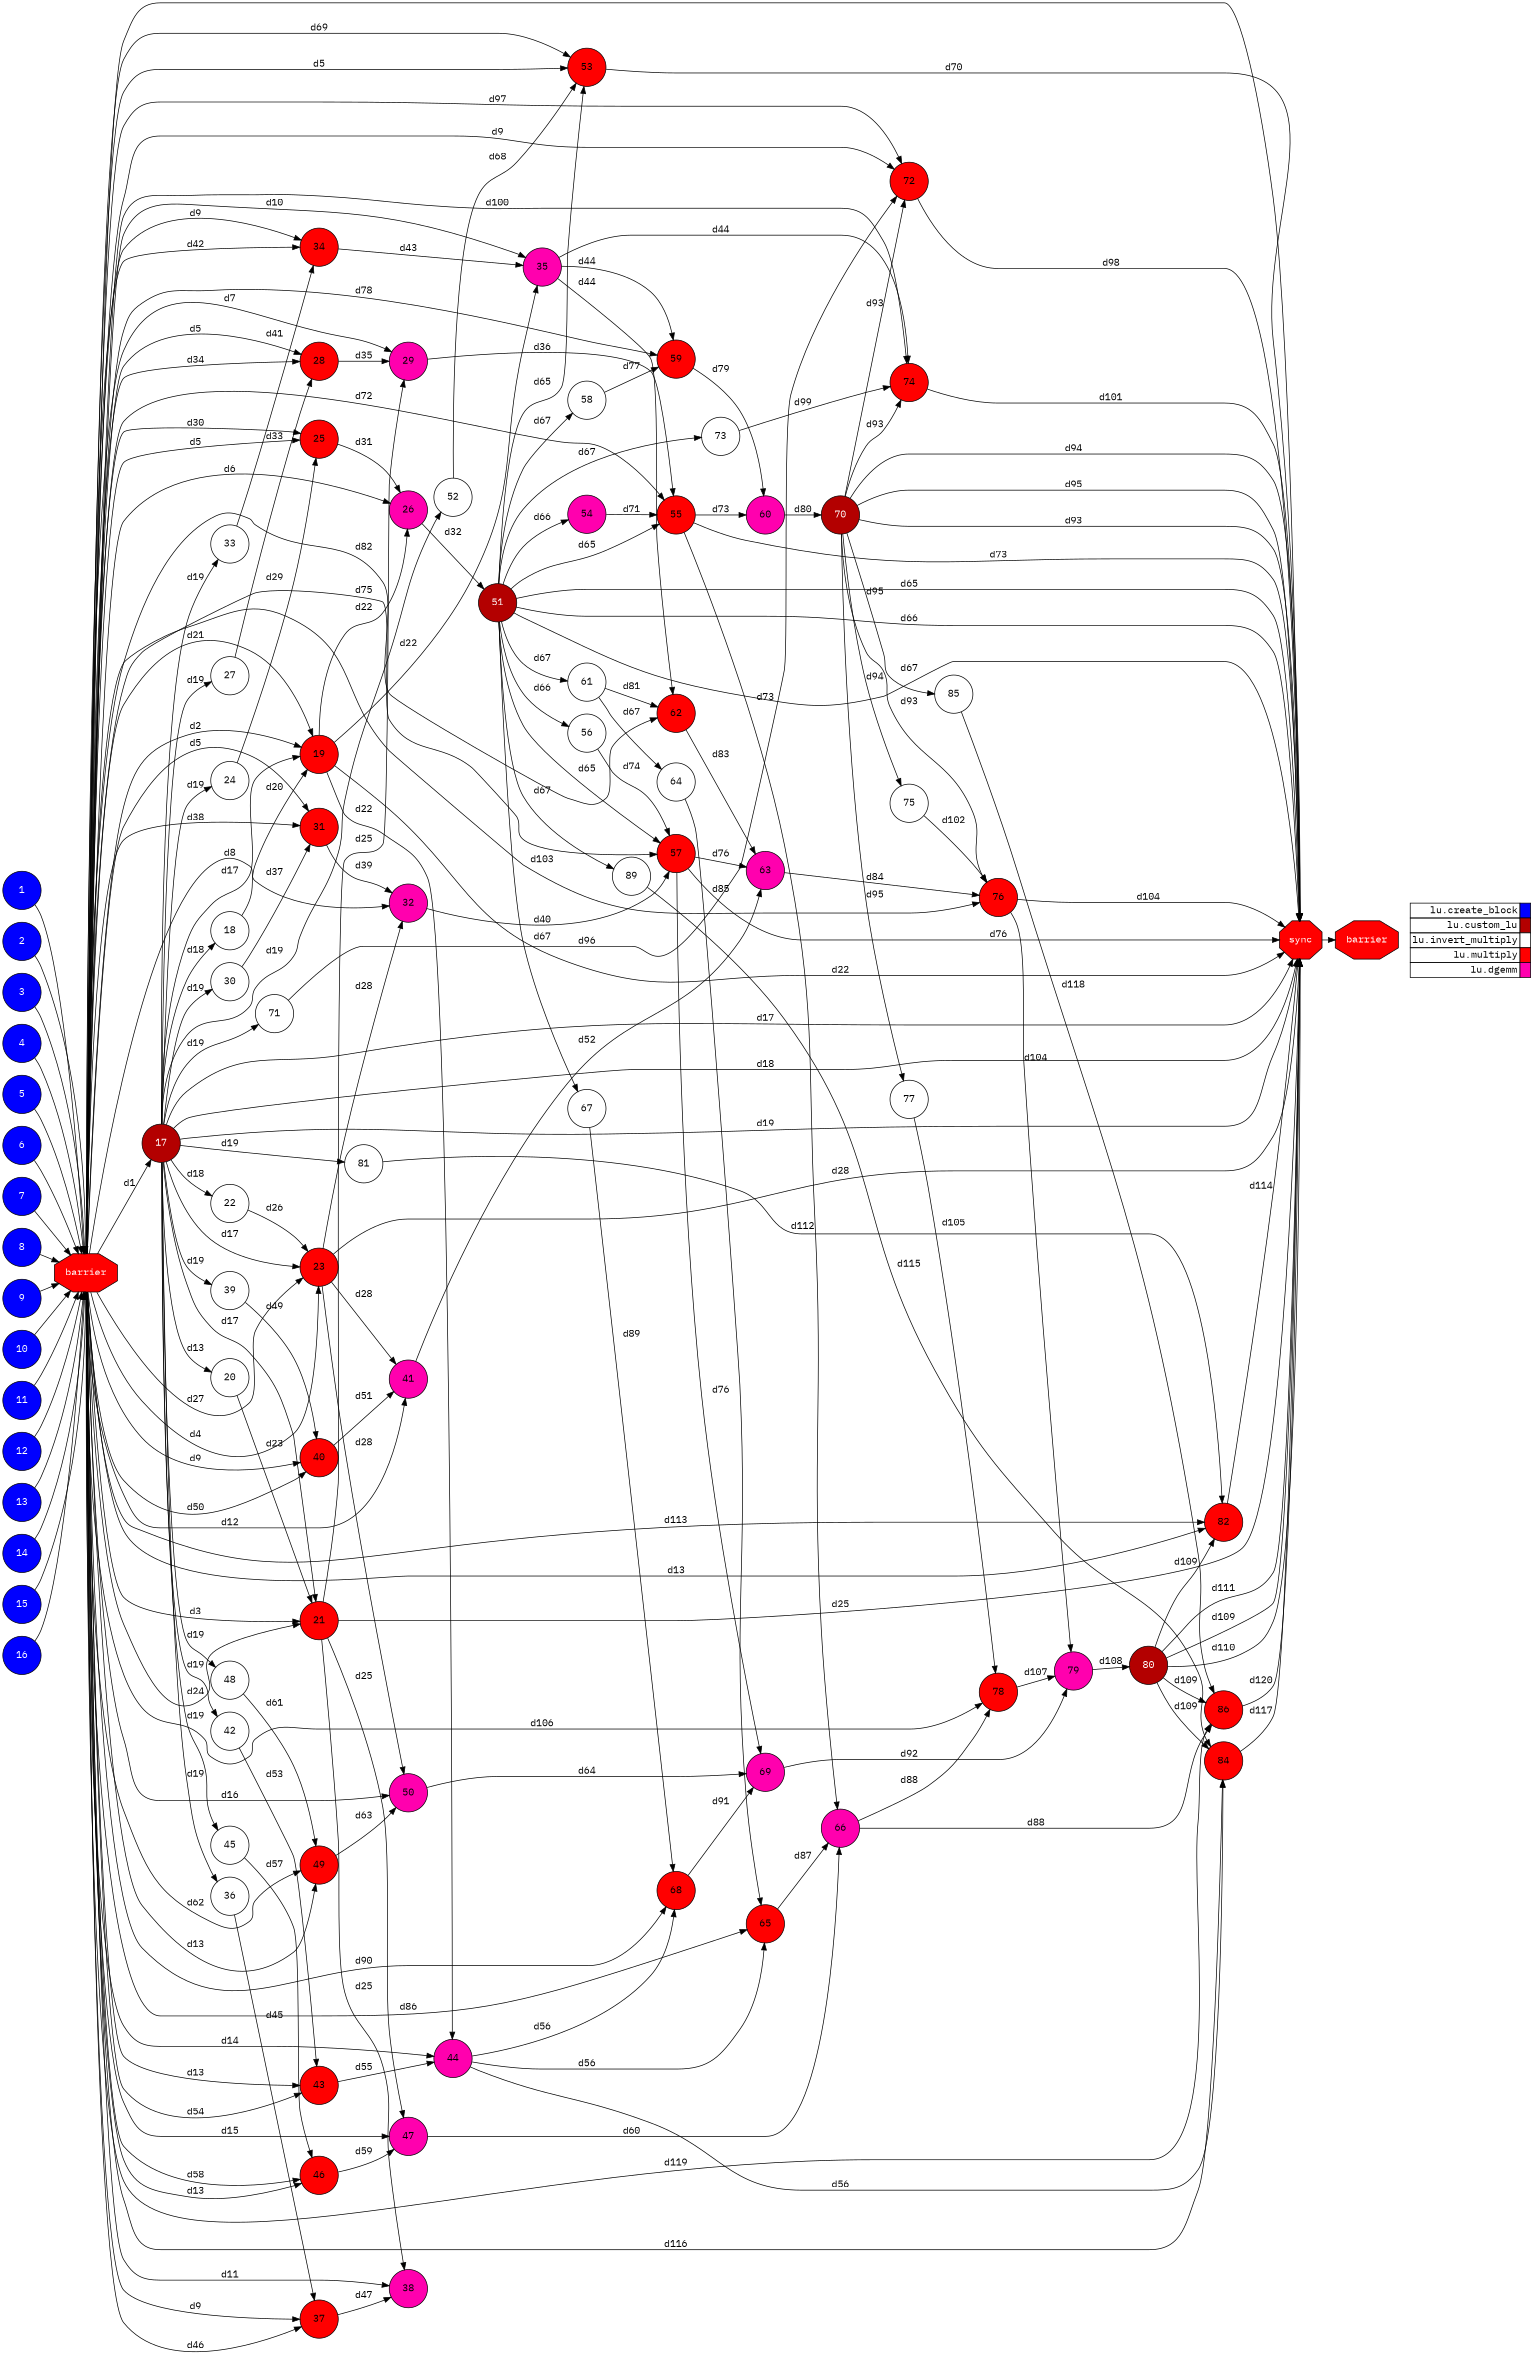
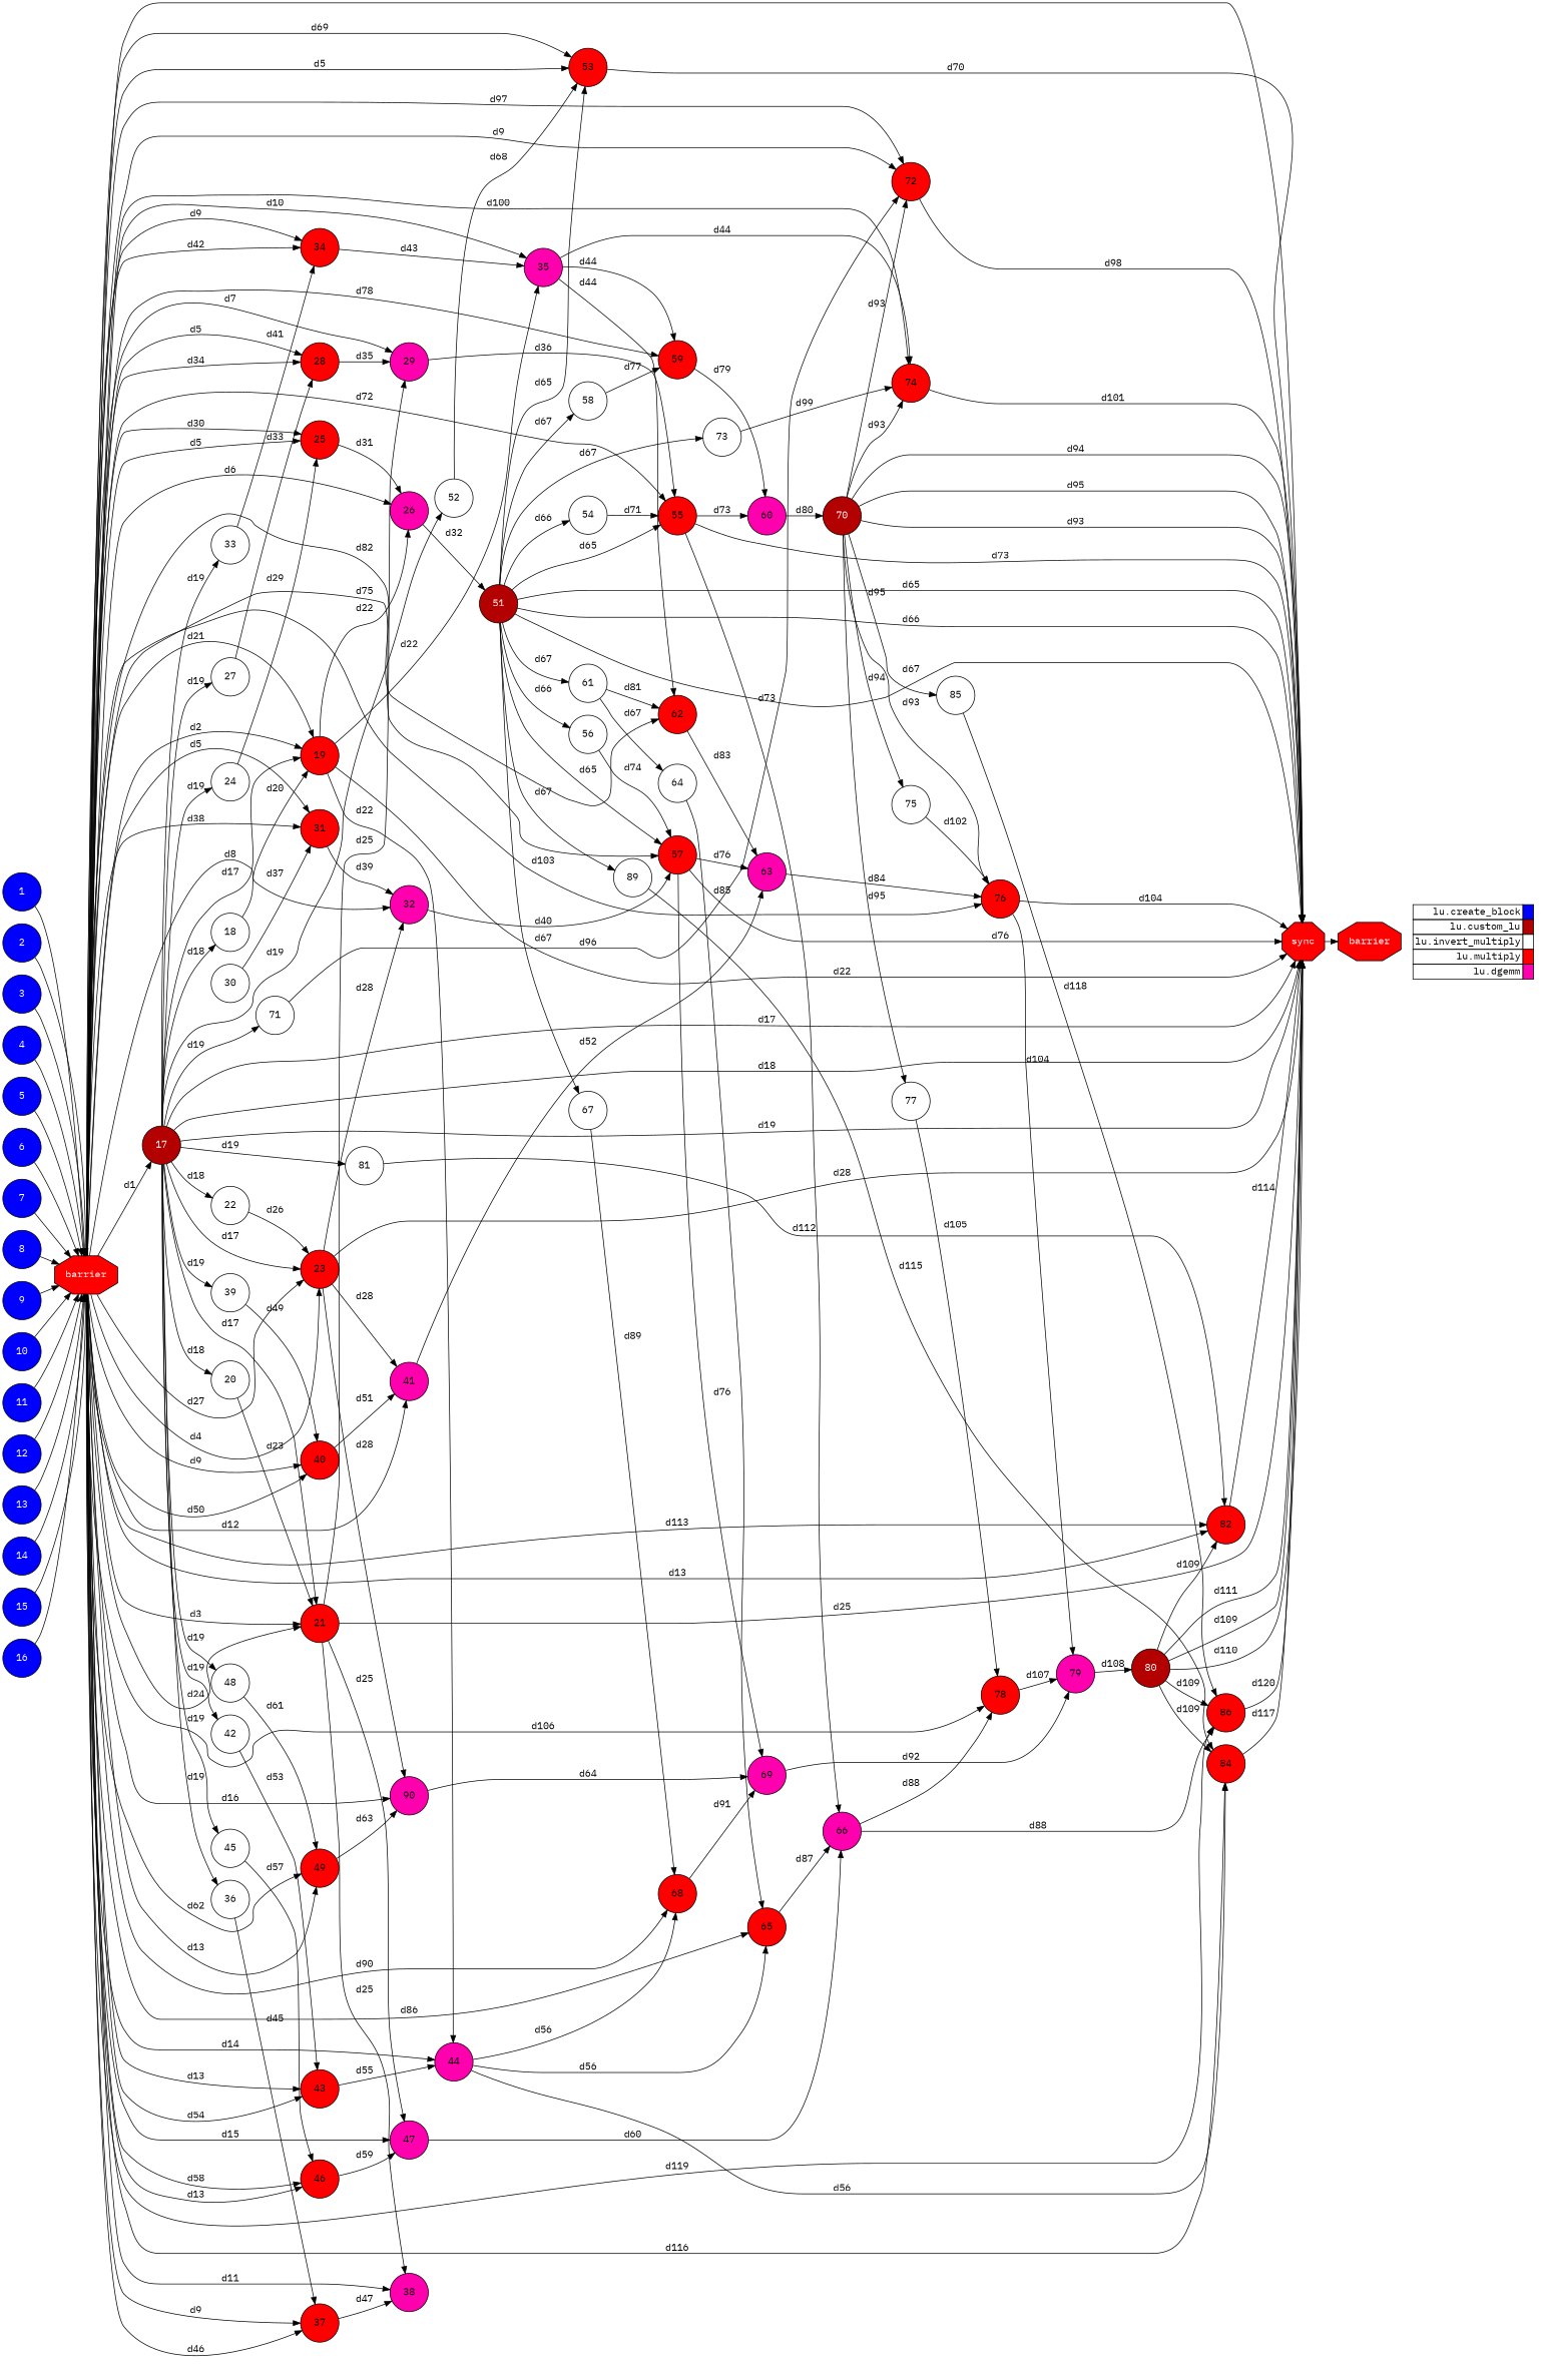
  digraph {
    fontname="IBM Plex Mono"
    labeljust=l
    rankdir=LR
    node [fillcolor="#ff0000" fontcolor="#000000" fontname="IBM Plex Mono" shape=circle style=filled]
    edge [fontname="IBM Plex Mono"]
    1 [fillcolor="#0000ff" fontcolor="#ffffff" height=0.75]
    n2 [fontcolor="#FFFFFF" height=0.75 label=barrier shape=octagon]
    2 [fillcolor="#0000ff" fontcolor="#ffffff" height=0.75]
    3 [fillcolor="#0000ff" fontcolor="#ffffff" height=0.75]
    4 [fillcolor="#0000ff" fontcolor="#ffffff" height=0.75]
    5 [fillcolor="#0000ff" fontcolor="#ffffff" height=0.75]
    6 [fillcolor="#0000ff" fontcolor="#ffffff" height=0.75]
    7 [fillcolor="#0000ff" fontcolor="#ffffff" height=0.75]
    8 [fillcolor="#0000ff" fontcolor="#ffffff" height=0.75]
    9 [fillcolor="#0000ff" fontcolor="#ffffff" height=0.75]
    10 [fillcolor="#0000ff" fontcolor="#ffffff" height=0.75]
    11 [fillcolor="#0000ff" fontcolor="#ffffff" height=0.75]
    12 [fillcolor="#0000ff" fontcolor="#ffffff" height=0.75]
    13 [fillcolor="#0000ff" fontcolor="#ffffff" height=0.75]
    14 [fillcolor="#0000ff" fontcolor="#ffffff" height=0.75]
    15 [fillcolor="#0000ff" fontcolor="#ffffff" height=0.75]
    16 [fillcolor="#0000ff" fontcolor="#ffffff" height=0.75]
    17 [fillcolor="#b30000" fontcolor="#ffffff" height=0.75]
    19 [height=0.75]
    21 [height=0.75]
    23 [height=0.75]
    25 [height=0.75]
    26 [fillcolor="#ff00ae" height=0.75]
    28 [height=0.75]
    29 [fillcolor="#ff00ae" height=0.75]
    31 [height=0.75]
    32 [fillcolor="#ff00ae" height=0.75]
    34 [height=0.75]
    35 [fillcolor="#ff00ae" height=0.75]
    37 [height=0.75]
    38 [fillcolor="#ff00ae" height=0.75]
    40 [height=0.75]
    41 [fillcolor="#ff00ae" height=0.75]
    43 [height=0.75]
    44 [fillcolor="#ff00ae" height=0.75]
    46 [height=0.75]
    47 [fillcolor="#ff00ae" height=0.75]
    49 [height=0.75]
-   50 [fillcolor="#ff00ae" height=0.75]
+   50 [fillcolor="#ff00ae" height=0.75 label=90]
    53 [height=0.75]
    55 [height=0.75]
    57 [height=0.75]
    59 [height=0.75]
    62 [height=0.75]
    65 [height=0.75]
    68 [height=0.75]
    72 [height=0.75]
    74 [height=0.75]
    76 [height=0.75]
    78 [height=0.75]
    82 [height=0.75]
    84 [height=0.75]
    86 [height=0.75]
    n54 [fontcolor="#FFFFFF" height=0.75 label=sync shape=octagon]
    18 [fillcolor="#ffffff" height=0.75]
    20 [fillcolor="#ffffff" height=0.75]
    22 [fillcolor="#ffffff" height=0.75]
    24 [fillcolor="#ffffff" height=0.75]
    27 [fillcolor="#ffffff" height=0.75]
    30 [fillcolor="#ffffff" height=0.75]
    33 [fillcolor="#ffffff" height=0.75]
    36 [fillcolor="#ffffff" height=0.75]
    39 [fillcolor="#ffffff" height=0.75]
    42 [fillcolor="#ffffff" height=0.75]
    45 [fillcolor="#ffffff" height=0.75]
    48 [fillcolor="#ffffff" height=0.75]
    52 [fillcolor="#ffffff" height=0.75]
    71 [fillcolor="#ffffff" height=0.75]
    81 [fillcolor="#ffffff" height=0.75]
    51 [fillcolor="#b30000" fontcolor="#ffffff" height=0.75]
    60 [fillcolor="#ff00ae" height=0.75]
    63 [fillcolor="#ff00ae" height=0.75]
    66 [fillcolor="#ff00ae" height=0.75]
    69 [fillcolor="#ff00ae" height=0.75]
-   54 [fillcolor="#ff00ae" height=0.75]
+   54 [fillcolor="#ffffff" height=0.75]
    56 [fillcolor="#ffffff" height=0.75]
    58 [fillcolor="#ffffff" height=0.75]
    61 [fillcolor="#ffffff" height=0.75]
    64 [fillcolor="#ffffff" height=0.75]
    67 [fillcolor="#ffffff" height=0.75]
    73 [fillcolor="#ffffff" height=0.75]
    n82 [fillcolor="#ffffff" height=0.75 label=89]
    70 [fillcolor="#b30000" fontcolor="#ffffff" height=0.75]
    79 [fillcolor="#ff00ae" height=0.75]
    75 [fillcolor="#ffffff" height=0.75]
    77 [fillcolor="#ffffff" height=0.75]
    85 [fillcolor="#ffffff" height=0.75]
    80 [fillcolor="#b30000" fontcolor="#ffffff" height=0.75]
    n89 [fontcolor="#FFFFFF" height=0.75 label=barrier shape=octagon]
    n90 [height=0.75 label=<       <table border="0" cellpadding="2" cellspacing="0" cellborder="1"> <tr> <td align="right">lu.create_block</td> <td bgcolor="#0000ff">&nbsp;</td> </tr> <tr> <td align="right">lu.custom_lu</td> <td bgcolor="#b30000">&nbsp;</td> </tr> <tr> <td align="right">lu.invert_multiply</td> <td bgcolor="#ffffff">&nbsp;</td> </tr> <tr> <td align="right">lu.multiply</td> <td bgcolor="#ff0000">&nbsp;</td> </tr> <tr> <td align="right">lu.dgemm</td> <td bgcolor="#ff00ae">&nbsp;</td> </tr>       </table>     > shape=plaintext fillcolor="" fontcolor="" style=""]
    subgraph sub_1 {
      ranksep=0.20
      1
      n2
      2
      3
      4
      5
      6
      7
      8
      9
      10
      11
      12
      13
      14
      15
      16
      17
      19
      21
      23
      25
      26
      28
      29
      31
      32
      34
      35
      37
      38
      40
      41
      43
      44
      46
      47
      49
      50
      53
      55
      57
      59
      62
      65
      68
      72
      74
      76
      78
      82
      84
      86
      n54
      18
      20
      22
      24
      27
      30
      33
      36
      39
      42
      45
      48
      52
      71
      81
      51
      60
      63
      66
      69
      54
      56
      58
      61
      64
      67
      73
      n82
      70
      79
      75
      77
      85
      80
      n89
    }
    subgraph sub_2 {
      label=Legend
      rank=sink
      ranksep=0.20
      n90
    }
    1 -> n2
    n2 -> 17 [label=d1]
    n2 -> 19 [label=d21]
    n2 -> 19 [label=d2]
    n2 -> 21 [label=d24]
    n2 -> 21 [label=d3]
    n2 -> 23 [label=d27]
    n2 -> 23 [label=d4]
    n2 -> 25 [label=d30]
    n2 -> 25 [label=d5]
    n2 -> 26 [label=d6]
    n2 -> 28 [label=d34]
    n2 -> 28 [label=d5]
    n2 -> 29 [label=d7]
    n2 -> 31 [label=d38]
    n2 -> 31 [label=d5]
    n2 -> 32 [label=d8]
    n2 -> 34 [label=d42]
    n2 -> 34 [label=d9]
    n2 -> 35 [label=d10]
    n2 -> 37 [label=d46]
    n2 -> 37 [label=d9]
    n2 -> 38 [label=d11]
    n2 -> 40 [label=d50]
    n2 -> 40 [label=d9]
    n2 -> 41 [label=d12]
    n2 -> 43 [label=d54]
    n2 -> 43 [label=d13]
    n2 -> 44 [label=d14]
    n2 -> 46 [label=d58]
    n2 -> 46 [label=d13]
    n2 -> 47 [label=d15]
    n2 -> 49 [label=d62]
    n2 -> 49 [label=d13]
    n2 -> 50 [label=d16]
    n2 -> 53 [label=d69]
    n2 -> 53 [label=d5]
    n2 -> 55 [label=d72]
    n2 -> 57 [label=d75]
    n2 -> 59 [label=d78]
    n2 -> 62 [label=d82]
    n2 -> 65 [label=d86]
    n2 -> 68 [label=d90]
    n2 -> 72 [label=d97]
    n2 -> 72 [label=d9]
    n2 -> 74 [label=d100]
    n2 -> 76 [label=d103]
    n2 -> 78 [label=d106]
    n2 -> 82 [label=d113]
    n2 -> 82 [label=d13]
    n2 -> 84 [label=d116]
    n2 -> 86 [label=d119]
    n2 -> n54
    2 -> n2
    3 -> n2
    4 -> n2
    5 -> n2
    6 -> n2
    7 -> n2
    8 -> n2
    9 -> n2
    10 -> n2
    11 -> n2
    12 -> n2
    13 -> n2
    14 -> n2
    15 -> n2
    16 -> n2
    17 -> 19 [label=d17]
    17 -> 21 [label=d17]
    17 -> 23 [label=d17]
    17 -> n54 [label=d17]
    17 -> n54 [label=d18]
    17 -> n54 [label=d19]
    17 -> 18 [label=d18]
-   17 -> 20 [label=d13]
+   17 -> 20 [label=d18]
    17 -> 22 [label=d18]
    17 -> 24 [label=d19]
    17 -> 27 [label=d19]
-   17 -> 30 [label=d19]
    17 -> 33 [label=d19]
    17 -> 36 [label=d19]
    17 -> 39 [label=d19]
    17 -> 42 [label=d19]
    17 -> 45 [label=d19]
    17 -> 48 [label=d19]
    17 -> 52 [label=d19]
    17 -> 71 [label=d19]
    17 -> 81 [label=d19]
    19 -> 26 [label=d22]
    19 -> 35 [label=d22]
    19 -> 44 [label=d22]
    19 -> n54 [label=d22]
    21 -> 29 [label=d25]
    21 -> 38 [label=d25]
    21 -> 47 [label=d25]
    21 -> n54 [label=d25]
    23 -> 32 [label=d28]
    23 -> 41 [label=d28]
    23 -> 50 [label=d28]
    23 -> n54 [label=d28]
    25 -> 26 [label=d31]
    26 -> 51 [label=d32]
    28 -> 29 [label=d35]
    29 -> 55 [label=d36]
    31 -> 32 [label=d39]
    32 -> 57 [label=d40]
    34 -> 35 [label=d43]
    35 -> 59 [label=d44]
    35 -> 62 [label=d44]
    35 -> 74 [label=d44]
    37 -> 38 [label=d47]
    40 -> 41 [label=d51]
    41 -> 63 [label=d52]
    43 -> 44 [label=d55]
    44 -> 65 [label=d56]
    44 -> 68 [label=d56]
    44 -> 84 [label=d56]
    46 -> 47 [label=d59]
    47 -> 66 [label=d60]
    49 -> 50 [label=d63]
    50 -> 69 [label=d64]
    53 -> n54 [label=d70]
    55 -> n54 [label=d73]
    55 -> 60 [label=d73]
    55 -> 66 [label=d73]
    57 -> n54 [label=d76]
    57 -> 63 [label=d76]
    57 -> 69 [label=d76]
    59 -> 60 [label=d79]
    62 -> 63 [label=d83]
    65 -> 66 [label=d87]
    68 -> 69 [label=d91]
    72 -> n54 [label=d98]
    74 -> n54 [label=d101]
    76 -> n54 [label=d104]
    76 -> 79 [label=d104]
    78 -> 79 [label=d107]
    82 -> n54 [label=d114]
    84 -> n54 [label=d117]
    86 -> n54 [label=d120]
    n54 -> n89
    18 -> 19 [label=d20]
    20 -> 21 [label=d23]
    22 -> 23 [label=d26]
    24 -> 25 [label=d29]
    27 -> 28 [label=d33]
    30 -> 31 [label=d37]
    33 -> 34 [label=d41]
    36 -> 37 [label=d45]
    39 -> 40 [label=d49]
    42 -> 43 [label=d53]
    45 -> 46 [label=d57]
    48 -> 49 [label=d61]
    52 -> 53 [label=d68]
    71 -> 72 [label=d96]
    81 -> 82 [label=d112]
    51 -> 53 [label=d65]
    51 -> 55 [label=d65]
    51 -> 57 [label=d65]
    51 -> n54 [label=d65]
    51 -> n54 [label=d66]
    51 -> n54 [label=d67]
    51 -> 54 [label=d66]
    51 -> 56 [label=d66]
    51 -> 58 [label=d67]
    51 -> 61 [label=d67]
    51 -> 67 [label=d67]
    51 -> 73 [label=d67]
    51 -> n82 [label=d67]
    60 -> 70 [label=d80]
    63 -> 76 [label=d84]
    66 -> 78 [label=d88]
    66 -> 86 [label=d88]
    69 -> 79 [label=d92]
    54 -> 55 [label=d71]
    56 -> 57 [label=d74]
    58 -> 59 [label=d77]
    61 -> 62 [label=d81]
    61 -> 64 [label=d67]
    64 -> 65 [label=d85]
    67 -> 68 [label=d89]
    73 -> 74 [label=d99]
    n82 -> 84 [label=d115]
    70 -> 72 [label=d93]
    70 -> 74 [label=d93]
    70 -> 76 [label=d93]
    70 -> n54 [label=d93]
    70 -> n54 [label=d94]
    70 -> n54 [label=d95]
    70 -> 75 [label=d94]
    70 -> 77 [label=d95]
    70 -> 85 [label=d95]
    79 -> 80 [label=d108]
    75 -> 76 [label=d102]
    77 -> 78 [label=d105]
    85 -> 86 [label=d118]
    80 -> 82 [label=d109]
    80 -> 84 [label=d109]
    80 -> 86 [label=d109]
    80 -> n54 [label=d109]
    80 -> n54 [label=d110]
    80 -> n54 [label=d111]
  }
